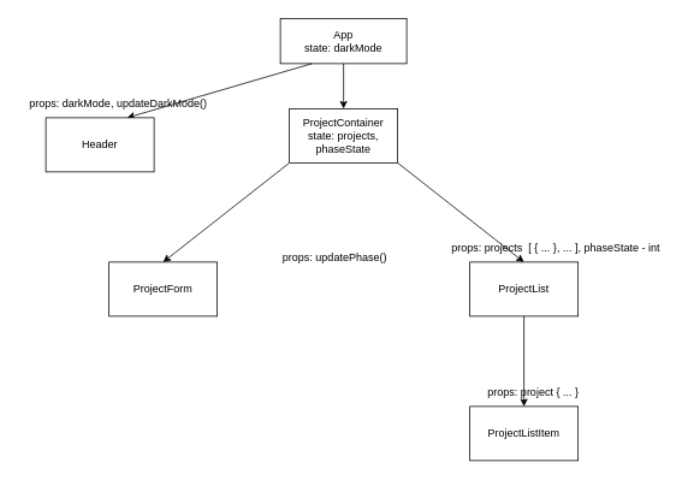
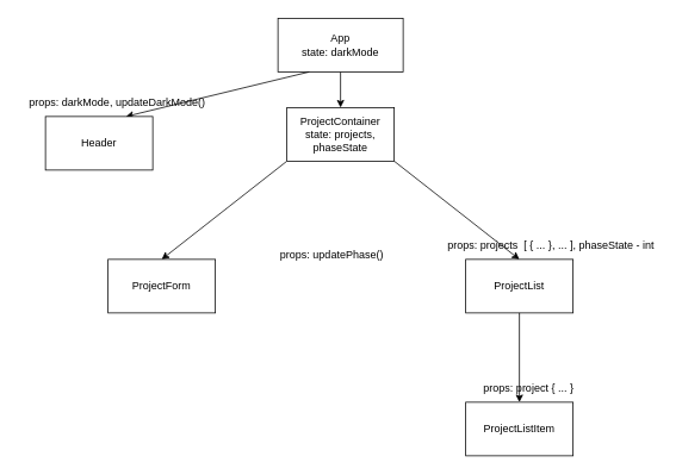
  <mxCell id="0" />
  <mxCell id="1" parent="0" />
  <mxCell id="2" style="edgeStyle=none;html=1;exitX=0.5;exitY=1;exitDx=0;exitDy=0;entryX=0.5;entryY=0;entryDx=0;entryDy=0;" edge="1" parent="1" source="3" target="16"><mxGeometry relative="1" as="geometry" /></mxCell>
- <mxCell id="3" value="App&lt;br&gt;state: darkMode" style="whiteSpace=wrap;html=1;" parent="1" vertex="1"><mxGeometry x="310" y="20" width="140" height="50" as="geometry" /></mxCell>
+ <mxCell id="3" value="App&lt;br&gt;state: darkMode" style="whiteSpace=wrap;html=1;" parent="1" vertex="1"><mxGeometry x="310" y="20" width="140" height="60" as="geometry" /></mxCell>
  <mxCell id="4" value="" style="edgeStyle=none;orthogonalLoop=1;jettySize=auto;html=1;exitX=0.25;exitY=1;exitDx=0;exitDy=0;entryX=0.75;entryY=0;entryDx=0;entryDy=0;" parent="1" source="3" target="5" edge="1"><mxGeometry width="100" relative="1" as="geometry"><mxPoint x="230" y="150" as="sourcePoint" /><mxPoint x="330" y="150" as="targetPoint" /><Array as="points" /></mxGeometry></mxCell>
  <mxCell id="5" value="Header" style="whiteSpace=wrap;html=1;" parent="1" vertex="1"><mxGeometry x="50" y="130" width="120" height="60" as="geometry" /></mxCell>
  <mxCell id="6" value="" style="edgeStyle=none;orthogonalLoop=1;jettySize=auto;html=1;entryX=0.5;entryY=0;entryDx=0;entryDy=0;exitX=1;exitY=1;exitDx=0;exitDy=0;" parent="1" source="16" target="7" edge="1"><mxGeometry width="100" relative="1" as="geometry"><mxPoint x="350" y="180" as="sourcePoint" /><mxPoint x="390" y="200" as="targetPoint" /><Array as="points" /></mxGeometry></mxCell>
  <mxCell id="7" value="ProjectList" style="whiteSpace=wrap;html=1;" parent="1" vertex="1"><mxGeometry x="520" y="290" width="120" height="60" as="geometry" /></mxCell>
  <mxCell id="8" value="" style="edgeStyle=none;orthogonalLoop=1;jettySize=auto;html=1;exitX=0;exitY=1;exitDx=0;exitDy=0;entryX=0.5;entryY=0;entryDx=0;entryDy=0;" parent="1" source="16" edge="1" target="9"><mxGeometry width="100" relative="1" as="geometry"><mxPoint x="380" y="80" as="sourcePoint" /><mxPoint x="560" y="130" as="targetPoint" /><Array as="points" /></mxGeometry></mxCell>
  <mxCell id="9" value="ProjectForm" style="whiteSpace=wrap;html=1;" parent="1" vertex="1"><mxGeometry x="120" y="290" width="120" height="60" as="geometry" /></mxCell>
  <mxCell id="10" value="props: projects&amp;nbsp; [ { ... }, ... ], phaseState - int" style="text;html=1;align=center;verticalAlign=middle;resizable=0;points=[];autosize=1;strokeColor=none;fillColor=none;" parent="1" vertex="1"><mxGeometry x="490" y="260" width="250" height="30" as="geometry" /></mxCell>
  <mxCell id="11" value="" style="edgeStyle=none;orthogonalLoop=1;jettySize=auto;html=1;exitX=0.5;exitY=1;exitDx=0;exitDy=0;entryX=0.5;entryY=0;entryDx=0;entryDy=0;" parent="1" source="7" edge="1" target="12"><mxGeometry width="100" relative="1" as="geometry"><mxPoint x="310" y="320" as="sourcePoint" /><mxPoint x="380" y="380" as="targetPoint" /><Array as="points" /></mxGeometry></mxCell>
  <mxCell id="12" value="ProjectListItem" style="whiteSpace=wrap;html=1;" parent="1" vertex="1"><mxGeometry x="520" y="450" width="120" height="60" as="geometry" /></mxCell>
  <mxCell id="13" value="props: project { ... }" style="text;html=1;align=center;verticalAlign=middle;resizable=0;points=[];autosize=1;strokeColor=none;fillColor=none;" parent="1" vertex="1"><mxGeometry x="530" y="420" width="120" height="30" as="geometry" /></mxCell>
  <mxCell id="14" value="props: darkMode, updateDarkMode()" style="text;html=1;align=center;verticalAlign=middle;resizable=0;points=[];autosize=1;strokeColor=none;fillColor=none;" parent="1" vertex="1"><mxGeometry x="20" y="100" width="220" height="30" as="geometry" /></mxCell>
  <mxCell id="15" value="props: updatePhase()" style="text;html=1;align=center;verticalAlign=middle;resizable=0;points=[];autosize=1;strokeColor=none;fillColor=none;" vertex="1" parent="1"><mxGeometry x="300" y="270" width="140" height="30" as="geometry" /></mxCell>
  <mxCell id="16" value="ProjectContainer&lt;br&gt;state: projects, phaseState" style="whiteSpace=wrap;html=1;" vertex="1" parent="1"><mxGeometry x="320" y="120" width="120" height="60" as="geometry" /></mxCell>
